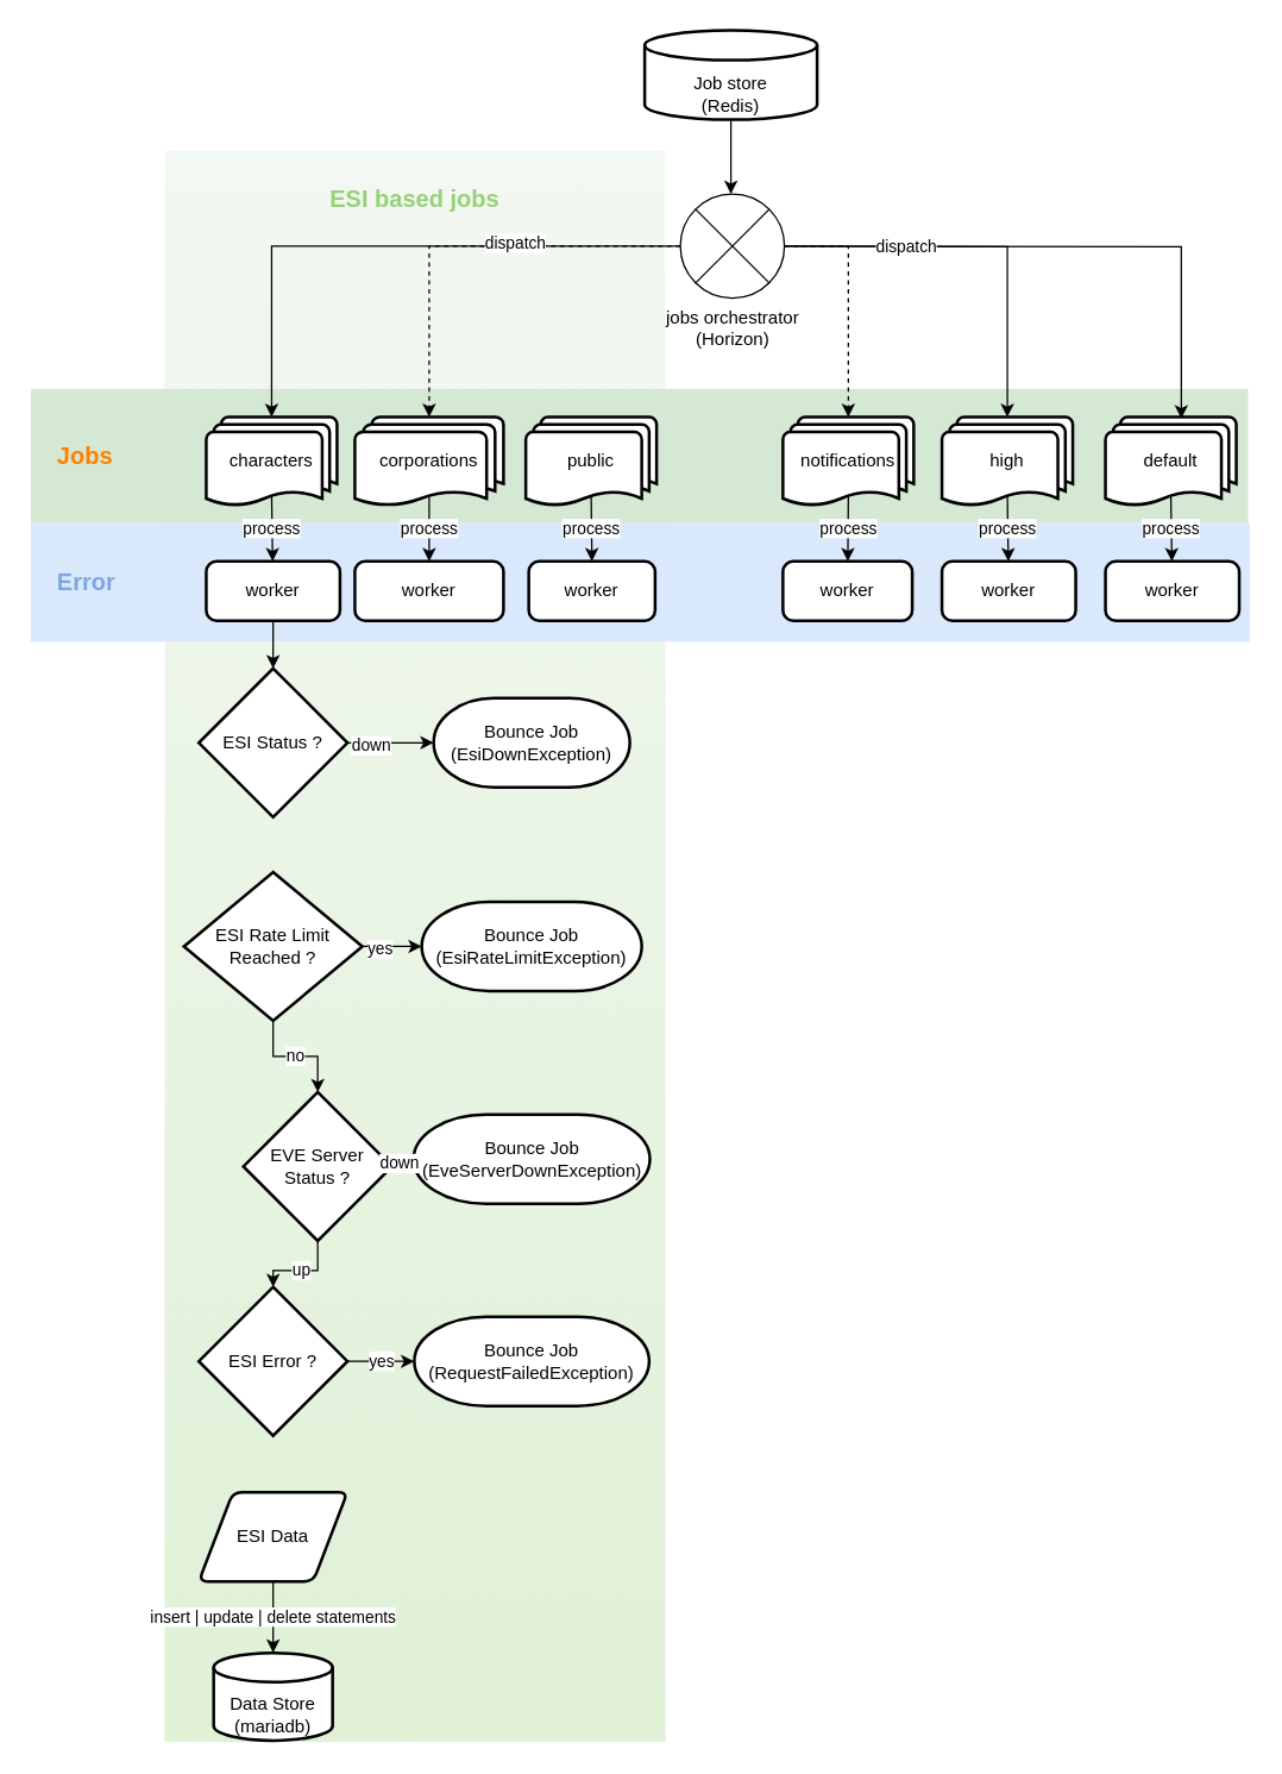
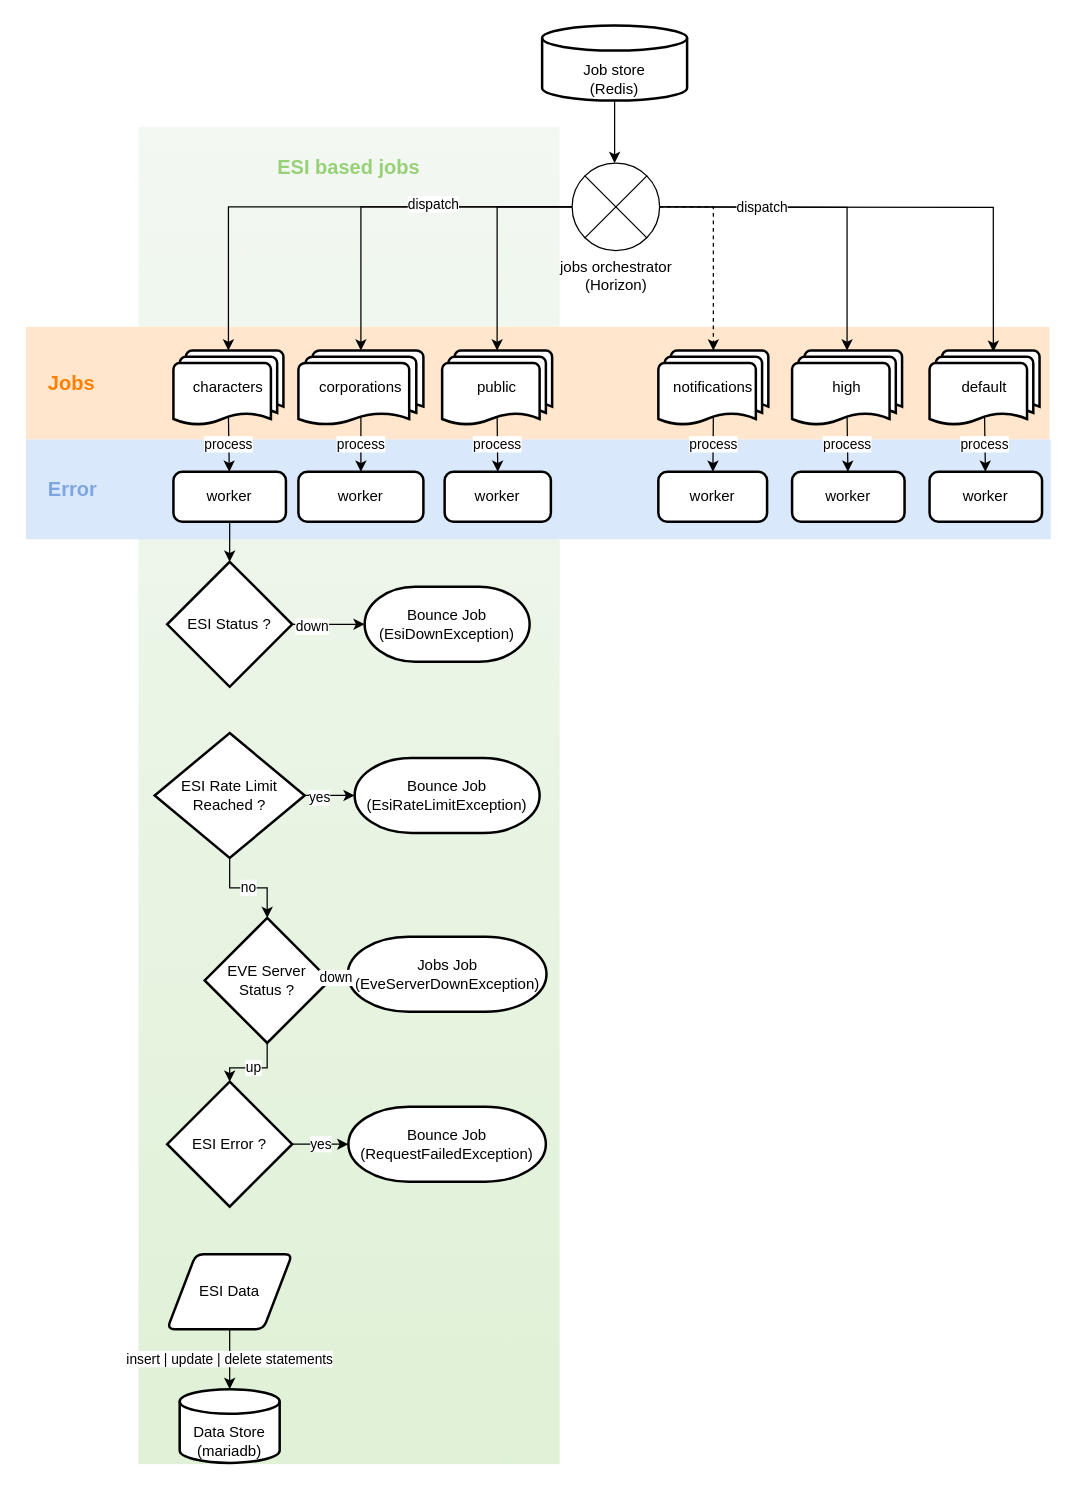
  <mxCell id="0" />
  <mxCell id="1" parent="0" />
  <mxCell id="2" value="&lt;div&gt;ESI based jobs&lt;/div&gt;" style="rounded=0;whiteSpace=wrap;html=1;labelBackgroundColor=none;fontSize=16;align=center;fillColor=#d5e8d4;strokeColor=none;glass=0;opacity=30;gradientColor=#97d077;verticalAlign=top;spacingTop=16;fontStyle=1;fontColor=#97D077;" vertex="1" parent="1"><mxGeometry x="110" y="101" width="337" height="1070" as="geometry" /></mxCell>
  <mxCell id="3" value="&lt;div style=&quot;font-size: 16px;&quot; align=&quot;left&quot;&gt;Error&lt;/div&gt;" style="rounded=0;whiteSpace=wrap;html=1;labelBackgroundColor=none;fillColor=#dae8fc;strokeColor=none;align=left;fontColor=#7EA6E0;fontStyle=1;fontSize=16;spacingLeft=16;" vertex="1" parent="1"><mxGeometry y="351" width="820" height="80" as="geometry" x="20" /></mxCell>
- <mxCell id="4" value="Jobs" style="rounded=0;whiteSpace=wrap;html=1;labelBackgroundColor=none;fillColor=#d5e8d4;strokeColor=none;align=left;fontStyle=1;fontSize=16;fontColor=#FF8000;spacingLeft=16;" vertex="1" parent="1"><mxGeometry y="261" width="819" height="90" as="geometry" x="20" /></mxCell>
+ <mxCell id="4" value="Jobs" style="rounded=0;whiteSpace=wrap;html=1;labelBackgroundColor=none;fillColor=#ffe6cc;strokeColor=none;align=left;fontStyle=1;fontSize=16;fontColor=#FF8000;spacingLeft=16;" vertex="1" parent="1"><mxGeometry y="261" width="819" height="90" as="geometry" x="20" /></mxCell>
  <mxCell id="5" value="" style="edgeStyle=orthogonalEdgeStyle;rounded=0;orthogonalLoop=1;jettySize=auto;html=1;exitX=0.5;exitY=1;exitDx=0;exitDy=0;exitPerimeter=0;" edge="1" parent="1" source="6"><mxGeometry relative="1" as="geometry"><mxPoint x="491" y="80" as="sourcePoint" /><mxPoint x="491" y="130" as="targetPoint" /></mxGeometry></mxCell>
  <mxCell id="6" value="&lt;div&gt;Job store&lt;/div&gt;&lt;div&gt;(Redis)&lt;/div&gt;" style="strokeWidth=2;html=1;shape=mxgraph.flowchart.database;whiteSpace=wrap;verticalAlign=bottom;" vertex="1" parent="1"><mxGeometry x="433" y="20" width="116" height="60" as="geometry" /></mxCell>
  <mxCell id="7" value="" style="edgeStyle=orthogonalEdgeStyle;rounded=0;orthogonalLoop=1;jettySize=auto;html=1;entryX=0.5;entryY=0;entryDx=0;entryDy=0;entryPerimeter=0;" edge="1" parent="1" target="18"><mxGeometry relative="1" as="geometry"><mxPoint x="526" y="165" as="sourcePoint" /></mxGeometry></mxCell>
  <mxCell id="8" value="" style="edgeStyle=orthogonalEdgeStyle;rounded=0;orthogonalLoop=1;jettySize=auto;html=1;entryX=0.58;entryY=0.017;entryDx=0;entryDy=0;entryPerimeter=0;" edge="1" parent="1" target="21"><mxGeometry relative="1" as="geometry"><mxPoint x="526" y="165" as="sourcePoint" /></mxGeometry></mxCell>
  <mxCell id="9" value="dispatch" style="edgeLabel;html=1;align=center;verticalAlign=middle;resizable=0;points=[];" vertex="1" connectable="0" parent="8"><mxGeometry x="-0.568" relative="1" as="geometry"><mxPoint as="offset" /></mxGeometry></mxCell>
  <mxCell id="10" value="" style="edgeStyle=orthogonalEdgeStyle;rounded=0;orthogonalLoop=1;jettySize=auto;html=1;entryX=0.5;entryY=0;entryDx=0;entryDy=0;entryPerimeter=0;" edge="1" parent="1" source="15" target="16"><mxGeometry relative="1" as="geometry" /></mxCell>
- <mxCell id="11" value="" style="edgeStyle=orthogonalEdgeStyle;rounded=0;orthogonalLoop=1;jettySize=auto;html=1;entryX=0.5;entryY=0;entryDx=0;entryDy=0;entryPerimeter=0;dashed=1;" edge="1" parent="1" source="15" target="17"><mxGeometry relative="1" as="geometry" /></mxCell>
+ <mxCell id="11" value="" style="edgeStyle=orthogonalEdgeStyle;rounded=0;orthogonalLoop=1;jettySize=auto;html=1;entryX=0.5;entryY=0;entryDx=0;entryDy=0;entryPerimeter=0;" edge="1" parent="1" source="15" target="17"><mxGeometry relative="1" as="geometry" /></mxCell>
  <mxCell id="12" value="dispatch" style="edgeLabel;html=1;align=center;verticalAlign=middle;resizable=0;points=[];" vertex="1" connectable="0" parent="11"><mxGeometry x="-0.209" y="-3" relative="1" as="geometry"><mxPoint as="offset" /></mxGeometry></mxCell>
  <mxCell id="13" value="" style="edgeStyle=orthogonalEdgeStyle;rounded=0;orthogonalLoop=1;jettySize=auto;html=1;entryX=0.5;entryY=0;entryDx=0;entryDy=0;entryPerimeter=0;exitX=1;exitY=0.5;exitDx=0;exitDy=0;exitPerimeter=0;dashed=1;" edge="1" parent="1" source="15" target="19"><mxGeometry relative="1" as="geometry"><mxPoint x="491" y="200" as="sourcePoint" /></mxGeometry></mxCell>
+ <mxCell id="14" value="" style="edgeStyle=orthogonalEdgeStyle;rounded=0;orthogonalLoop=1;jettySize=auto;html=1;" edge="1" parent="1" source="15" target="20"><mxGeometry relative="1" as="geometry" /></mxCell>
  <mxCell id="15" value="&lt;div&gt;jobs orchestrator&lt;/div&gt;&lt;div&gt;(Horizon)&lt;br&gt;&lt;/div&gt;" style="verticalLabelPosition=bottom;verticalAlign=top;html=1;shape=mxgraph.flowchart.or;labelBackgroundColor=#ffffff;" vertex="1" parent="1"><mxGeometry x="457" y="130" width="70" height="70" as="geometry" /></mxCell>
  <mxCell id="16" value="characters" style="strokeWidth=2;html=1;shape=mxgraph.flowchart.multi-document;whiteSpace=wrap;" vertex="1" parent="1"><mxGeometry x="138" y="280" width="88" height="60" as="geometry" /></mxCell>
  <mxCell id="17" value="corporations" style="strokeWidth=2;html=1;shape=mxgraph.flowchart.multi-document;whiteSpace=wrap;" vertex="1" parent="1"><mxGeometry x="238" y="280" width="100" height="60" as="geometry" /></mxCell>
  <mxCell id="18" value="high" style="strokeWidth=2;html=1;shape=mxgraph.flowchart.multi-document;whiteSpace=wrap;" vertex="1" parent="1"><mxGeometry x="633" y="280" width="88" height="60" as="geometry" /></mxCell>
  <mxCell id="19" value="notifications" style="strokeWidth=2;html=1;shape=mxgraph.flowchart.multi-document;whiteSpace=wrap;" vertex="1" parent="1"><mxGeometry x="526" y="280" width="88" height="60" as="geometry" /></mxCell>
  <mxCell id="20" value="public" style="strokeWidth=2;html=1;shape=mxgraph.flowchart.multi-document;whiteSpace=wrap;" vertex="1" parent="1"><mxGeometry x="353" y="280" width="88" height="60" as="geometry" /></mxCell>
  <mxCell id="21" value="default" style="strokeWidth=2;html=1;shape=mxgraph.flowchart.multi-document;whiteSpace=wrap;" vertex="1" parent="1"><mxGeometry x="743" y="280" width="88" height="60" as="geometry" /></mxCell>
  <mxCell id="22" value="worker" style="rounded=1;whiteSpace=wrap;html=1;absoluteArcSize=1;arcSize=14;strokeWidth=2;" vertex="1" parent="1"><mxGeometry x="138" y="377" width="90" height="40" as="geometry" /></mxCell>
  <mxCell id="23" value="worker" style="rounded=1;whiteSpace=wrap;html=1;absoluteArcSize=1;arcSize=14;strokeWidth=2;" vertex="1" parent="1"><mxGeometry x="238" y="377" width="100" height="40" as="geometry" /></mxCell>
  <mxCell id="24" value="worker" style="rounded=1;whiteSpace=wrap;html=1;absoluteArcSize=1;arcSize=14;strokeWidth=2;" vertex="1" parent="1"><mxGeometry x="355" y="377" width="85" height="40" as="geometry" /></mxCell>
  <mxCell id="25" value="worker" style="rounded=1;whiteSpace=wrap;html=1;absoluteArcSize=1;arcSize=14;strokeWidth=2;" vertex="1" parent="1"><mxGeometry x="526" y="377" width="87" height="40" as="geometry" /></mxCell>
  <mxCell id="26" value="worker" style="rounded=1;whiteSpace=wrap;html=1;absoluteArcSize=1;arcSize=14;strokeWidth=2;" vertex="1" parent="1"><mxGeometry x="633" y="377" width="90" height="40" as="geometry" /></mxCell>
  <mxCell id="27" value="worker" style="rounded=1;whiteSpace=wrap;html=1;absoluteArcSize=1;arcSize=14;strokeWidth=2;" vertex="1" parent="1"><mxGeometry x="743" y="377" width="90" height="40" as="geometry" /></mxCell>
  <mxCell id="28" value="ESI Status ?" style="strokeWidth=2;html=1;shape=mxgraph.flowchart.decision;whiteSpace=wrap;" vertex="1" parent="1"><mxGeometry x="133" y="449" width="100" height="100" as="geometry" /></mxCell>
  <mxCell id="29" value="no" style="edgeStyle=orthogonalEdgeStyle;rounded=0;orthogonalLoop=1;jettySize=auto;html=1;" edge="1" parent="1" source="30" target="32"><mxGeometry relative="1" as="geometry" /></mxCell>
  <mxCell id="30" value="ESI Rate Limit Reached ?" style="strokeWidth=2;html=1;shape=mxgraph.flowchart.decision;whiteSpace=wrap;" vertex="1" parent="1"><mxGeometry x="123" y="586" width="120" height="100" as="geometry" /></mxCell>
  <mxCell id="31" value="up" style="edgeStyle=orthogonalEdgeStyle;rounded=0;orthogonalLoop=1;jettySize=auto;html=1;" edge="1" parent="1" source="32" target="33"><mxGeometry relative="1" as="geometry" /></mxCell>
  <mxCell id="32" value="EVE Server Status ?" style="strokeWidth=2;html=1;shape=mxgraph.flowchart.decision;whiteSpace=wrap;" vertex="1" parent="1"><mxGeometry x="163" y="734" width="100" height="100" as="geometry" /></mxCell>
  <mxCell id="33" value="ESI Error ?" style="strokeWidth=2;html=1;shape=mxgraph.flowchart.decision;whiteSpace=wrap;" vertex="1" parent="1"><mxGeometry x="133" y="865" width="100" height="100" as="geometry" /></mxCell>
  <mxCell id="34" value="Bounce Job (EsiDownException)" style="strokeWidth=2;html=1;shape=mxgraph.flowchart.terminator;whiteSpace=wrap;" vertex="1" parent="1"><mxGeometry x="291" y="469" width="132" height="60" as="geometry" /></mxCell>
  <mxCell id="35" value="Bounce Job (EsiRateLimitException)" style="strokeWidth=2;html=1;shape=mxgraph.flowchart.terminator;whiteSpace=wrap;" vertex="1" parent="1"><mxGeometry x="283" y="606" width="148" height="60" as="geometry" /></mxCell>
- <mxCell id="36" value="&lt;div&gt;Bounce Job&lt;/div&gt;&lt;div&gt;(EveServerDownException)&lt;br&gt;&lt;/div&gt;" style="strokeWidth=2;html=1;shape=mxgraph.flowchart.terminator;whiteSpace=wrap;" vertex="1" parent="1"><mxGeometry x="277.5" y="749" width="159" height="60" as="geometry" /></mxCell>
+ <mxCell id="36" value="&lt;div&gt;Jobs Job&lt;/div&gt;&lt;div&gt;(EveServerDownException)&lt;br&gt;&lt;/div&gt;" style="strokeWidth=2;html=1;shape=mxgraph.flowchart.terminator;whiteSpace=wrap;" vertex="1" parent="1"><mxGeometry x="277.5" y="749" width="159" height="60" as="geometry" /></mxCell>
  <mxCell id="37" value="" style="endArrow=classic;html=1;exitX=1;exitY=0.5;exitDx=0;exitDy=0;exitPerimeter=0;entryX=0;entryY=0.5;entryDx=0;entryDy=0;entryPerimeter=0;" edge="1" parent="1" source="28" target="34"><mxGeometry width="50" height="50" relative="1" as="geometry"><mxPoint x="363" y="519" as="sourcePoint" /><mxPoint x="413" y="469" as="targetPoint" /></mxGeometry></mxCell>
  <mxCell id="38" value="down" style="edgeLabel;html=1;align=center;verticalAlign=middle;resizable=0;points=[];" vertex="1" connectable="0" parent="37"><mxGeometry x="-0.5" y="-1" relative="1" as="geometry"><mxPoint as="offset" /></mxGeometry></mxCell>
  <mxCell id="39" value="" style="endArrow=classic;html=1;exitX=1;exitY=0.5;exitDx=0;exitDy=0;exitPerimeter=0;entryX=0;entryY=0.5;entryDx=0;entryDy=0;entryPerimeter=0;" edge="1" parent="1" source="30" target="35"><mxGeometry width="50" height="50" relative="1" as="geometry"><mxPoint x="363" y="519" as="sourcePoint" /><mxPoint x="413" y="469" as="targetPoint" /></mxGeometry></mxCell>
  <mxCell id="40" value="yes" style="edgeLabel;html=1;align=center;verticalAlign=middle;resizable=0;points=[];" vertex="1" connectable="0" parent="39"><mxGeometry x="-0.469" y="-1" relative="1" as="geometry"><mxPoint as="offset" /></mxGeometry></mxCell>
  <mxCell id="41" value="" style="endArrow=classic;html=1;exitX=1;exitY=0.5;exitDx=0;exitDy=0;exitPerimeter=0;entryX=0;entryY=0.5;entryDx=0;entryDy=0;entryPerimeter=0;" edge="1" parent="1" source="32" target="36"><mxGeometry width="50" height="50" relative="1" as="geometry"><mxPoint x="363" y="519" as="sourcePoint" /><mxPoint x="299" y="779" as="targetPoint" /></mxGeometry></mxCell>
  <mxCell id="42" value="down" style="edgeLabel;html=1;align=center;verticalAlign=middle;resizable=0;points=[];" vertex="1" connectable="0" parent="41"><mxGeometry x="-0.394" y="1" relative="1" as="geometry"><mxPoint as="offset" /></mxGeometry></mxCell>
  <mxCell id="43" value="process" style="endArrow=classic;html=1;exitX=0.5;exitY=0.88;exitDx=0;exitDy=0;exitPerimeter=0;" edge="1" parent="1" source="21" target="27"><mxGeometry width="50" height="50" relative="1" as="geometry"><mxPoint x="483" y="500" as="sourcePoint" /><mxPoint x="533" y="450" as="targetPoint" /></mxGeometry></mxCell>
  <mxCell id="44" value="process" style="endArrow=classic;html=1;exitX=0.5;exitY=0.88;exitDx=0;exitDy=0;exitPerimeter=0;" edge="1" parent="1" source="18" target="26"><mxGeometry width="50" height="50" relative="1" as="geometry"><mxPoint x="483" y="500" as="sourcePoint" /><mxPoint x="533" y="450" as="targetPoint" /></mxGeometry></mxCell>
  <mxCell id="45" value="process" style="endArrow=classic;html=1;exitX=0.5;exitY=0.88;exitDx=0;exitDy=0;exitPerimeter=0;" edge="1" parent="1" source="19" target="25"><mxGeometry width="50" height="50" relative="1" as="geometry"><mxPoint x="483" y="500" as="sourcePoint" /><mxPoint x="533" y="450" as="targetPoint" /></mxGeometry></mxCell>
  <mxCell id="46" value="process" style="endArrow=classic;html=1;exitX=0.5;exitY=0.88;exitDx=0;exitDy=0;exitPerimeter=0;entryX=0.5;entryY=0;entryDx=0;entryDy=0;" edge="1" parent="1" source="20" target="24"><mxGeometry width="50" height="50" relative="1" as="geometry"><mxPoint x="468" y="500" as="sourcePoint" /><mxPoint x="518" y="450" as="targetPoint" /></mxGeometry></mxCell>
  <mxCell id="47" value="process" style="endArrow=classic;html=1;exitX=0.5;exitY=0.88;exitDx=0;exitDy=0;exitPerimeter=0;" edge="1" parent="1" source="17" target="23"><mxGeometry width="50" height="50" relative="1" as="geometry"><mxPoint x="468" y="500" as="sourcePoint" /><mxPoint x="518" y="450" as="targetPoint" /></mxGeometry></mxCell>
  <mxCell id="48" value="process" style="endArrow=classic;html=1;exitX=0.5;exitY=0.88;exitDx=0;exitDy=0;exitPerimeter=0;" edge="1" parent="1" source="16" target="22"><mxGeometry width="50" height="50" relative="1" as="geometry"><mxPoint x="468" y="500" as="sourcePoint" /><mxPoint x="518" y="450" as="targetPoint" /></mxGeometry></mxCell>
  <mxCell id="49" value="ESI Data" style="shape=parallelogram;html=1;strokeWidth=2;perimeter=parallelogramPerimeter;whiteSpace=wrap;rounded=1;arcSize=12;size=0.23;labelBackgroundColor=#ffffff;" vertex="1" parent="1"><mxGeometry x="133" y="1003" width="100" height="60" as="geometry" /></mxCell>
  <mxCell id="50" value="Data Store (mariadb)" style="strokeWidth=2;html=1;shape=mxgraph.flowchart.database;whiteSpace=wrap;labelBackgroundColor=none;verticalAlign=bottom;" vertex="1" parent="1"><mxGeometry x="143" y="1111" width="80" height="59" as="geometry" /></mxCell>
  <mxCell id="51" value="&lt;div&gt;Bounce Job&lt;br&gt;&lt;/div&gt;(RequestFailedException)" style="strokeWidth=2;html=1;shape=mxgraph.flowchart.terminator;whiteSpace=wrap;labelBackgroundColor=#ffffff;" vertex="1" parent="1"><mxGeometry x="278" y="885" width="158" height="60" as="geometry" /></mxCell>
  <mxCell id="52" value="yes" style="endArrow=classic;html=1;exitX=1;exitY=0.5;exitDx=0;exitDy=0;exitPerimeter=0;entryX=0;entryY=0.5;entryDx=0;entryDy=0;entryPerimeter=0;" edge="1" parent="1" source="33" target="51"><mxGeometry width="50" height="50" relative="1" as="geometry"><mxPoint x="263" y="1040" as="sourcePoint" /><mxPoint x="313" y="990" as="targetPoint" /></mxGeometry></mxCell>
  <mxCell id="53" value="insert | update | delete statements" style="endArrow=classic;html=1;exitX=0.5;exitY=1;exitDx=0;exitDy=0;entryX=0.5;entryY=0;entryDx=0;entryDy=0;entryPerimeter=0;" edge="1" parent="1" source="49" target="50"><mxGeometry width="50" height="50" relative="1" as="geometry"><mxPoint x="333" y="1111" as="sourcePoint" /><mxPoint x="383" y="1061" as="targetPoint" /></mxGeometry></mxCell>
  <mxCell id="54" value="" style="endArrow=classic;html=1;fontSize=16;fontColor=#7EA6E0;exitX=0.5;exitY=1;exitDx=0;exitDy=0;entryX=0.5;entryY=0;entryDx=0;entryDy=0;entryPerimeter=0;" edge="1" parent="1" source="22" target="28"><mxGeometry width="50" height="50" relative="1" as="geometry"><mxPoint x="30" y="541" as="sourcePoint" /><mxPoint x="80" y="491" as="targetPoint" /></mxGeometry></mxCell>
